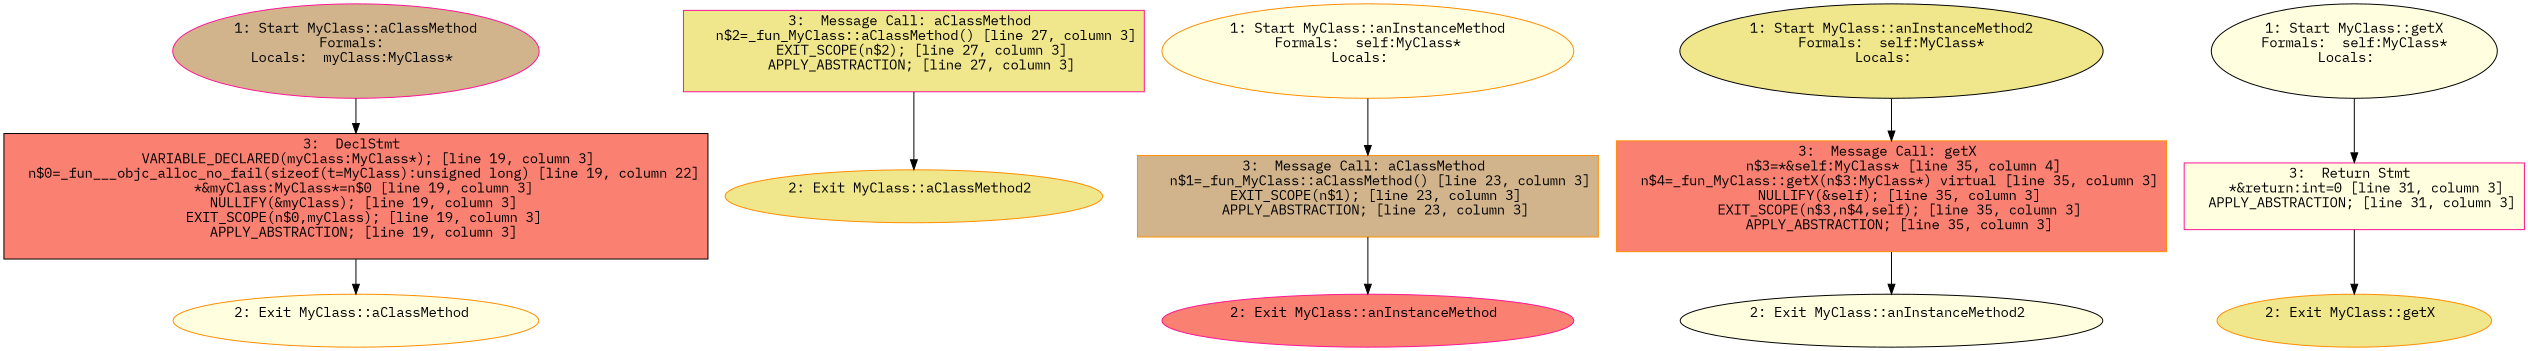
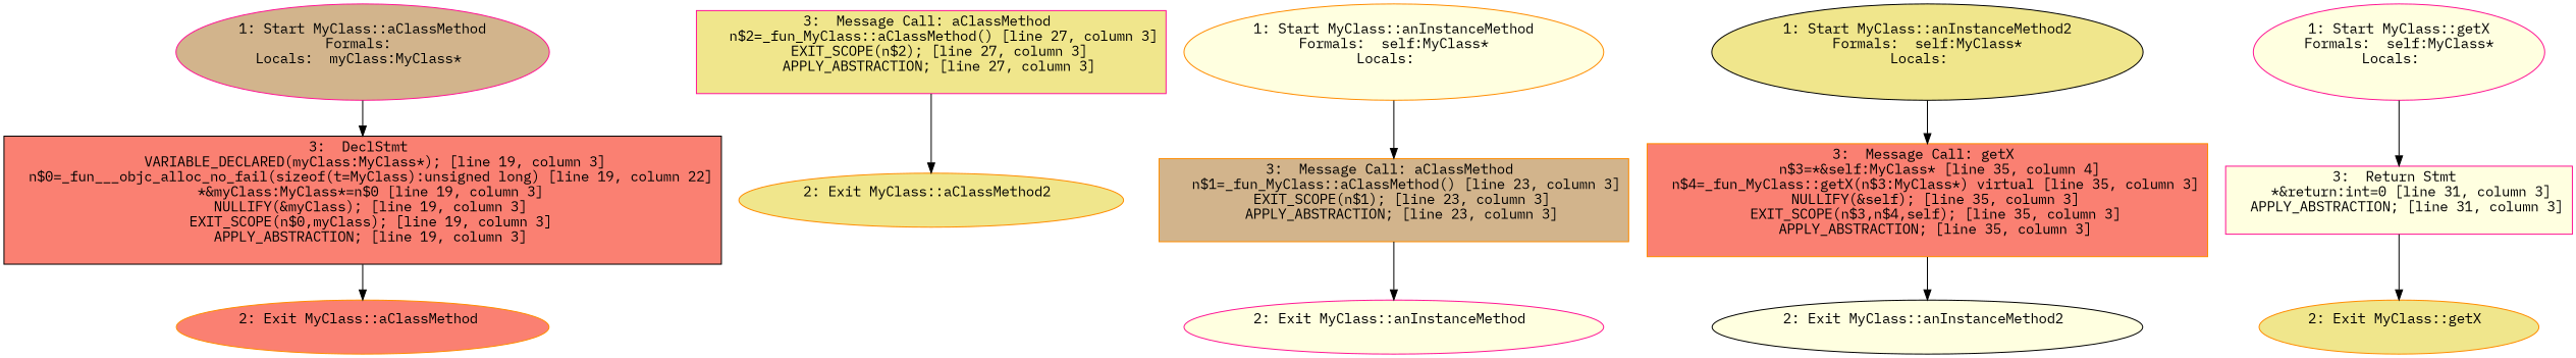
  digraph {
    fontname="IBM Plex Mono"
    node [color=darkorange fillcolor=lightyellow fontname="IBM Plex Mono" style=filled]
    edge [fontname="IBM Plex Mono"]
    n1 [color=deeppink fillcolor=tan label="1: Start MyClass::aClassMethod\nFormals: \nLocals:  myClass:MyClass* \n  "]
    n2 [color=black fillcolor=salmon label="3:  DeclStmt \n   VARIABLE_DECLARED(myClass:MyClass*); [line 19, column 3]\n  n$0=_fun___objc_alloc_no_fail(sizeof(t=MyClass):unsigned long) [line 19, column 22]\n  *&myClass:MyClass*=n$0 [line 19, column 3]\n  NULLIFY(&myClass); [line 19, column 3]\n  EXIT_SCOPE(n$0,myClass); [line 19, column 3]\n  APPLY_ABSTRACTION; [line 19, column 3]\n " shape=box]
-   n3 [label="2: Exit MyClass::aClassMethod \n  "]
+   n3 [fillcolor=salmon label="2: Exit MyClass::aClassMethod \n  "]
    n4 [color=deeppink fillcolor=khaki label="3:  Message Call: aClassMethod \n   n$2=_fun_MyClass::aClassMethod() [line 27, column 3]\n  EXIT_SCOPE(n$2); [line 27, column 3]\n  APPLY_ABSTRACTION; [line 27, column 3]\n " shape=box]
    n5 [fillcolor=khaki label="2: Exit MyClass::aClassMethod2 \n  "]
    n6 [label="1: Start MyClass::anInstanceMethod\nFormals:  self:MyClass*\nLocals:  \n  "]
    n7 [fillcolor=tan label="3:  Message Call: aClassMethod \n   n$1=_fun_MyClass::aClassMethod() [line 23, column 3]\n  EXIT_SCOPE(n$1); [line 23, column 3]\n  APPLY_ABSTRACTION; [line 23, column 3]\n " shape=box]
-   n8 [color=deeppink fillcolor=salmon label="2: Exit MyClass::anInstanceMethod \n  "]
+   n8 [color=deeppink label="2: Exit MyClass::anInstanceMethod \n  "]
    n9 [color=black fillcolor=khaki label="1: Start MyClass::anInstanceMethod2\nFormals:  self:MyClass*\nLocals:  \n  "]
    n10 [fillcolor=salmon label="3:  Message Call: getX \n   n$3=*&self:MyClass* [line 35, column 4]\n  n$4=_fun_MyClass::getX(n$3:MyClass*) virtual [line 35, column 3]\n  NULLIFY(&self); [line 35, column 3]\n  EXIT_SCOPE(n$3,n$4,self); [line 35, column 3]\n  APPLY_ABSTRACTION; [line 35, column 3]\n " shape=box]
    n11 [color=black label="2: Exit MyClass::anInstanceMethod2 \n  "]
-   n12 [color=black label="1: Start MyClass::getX\nFormals:  self:MyClass*\nLocals:  \n  "]
+   n12 [color=deeppink label="1: Start MyClass::getX\nFormals:  self:MyClass*\nLocals:  \n  "]
    n13 [color=deeppink label="3:  Return Stmt \n   *&return:int=0 [line 31, column 3]\n  APPLY_ABSTRACTION; [line 31, column 3]\n " shape=box]
    n14 [fillcolor=khaki label="2: Exit MyClass::getX \n  "]
    n1 -> n2
    n2 -> n3
    n4 -> n5
    n6 -> n7
    n7 -> n8
    n9 -> n10
    n10 -> n11
    n12 -> n13
    n13 -> n14
  }
